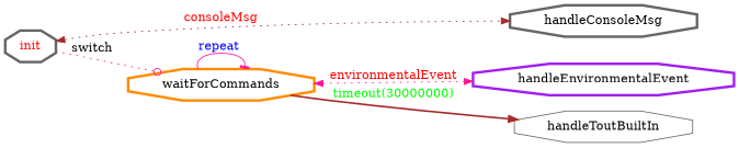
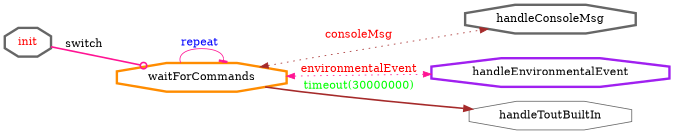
  digraph {
    rankdir=LR
    node [color=gray40 fontcolor=black penwidth=3 shape=octagon]
    edge [color=deeppink fontcolor=red style=bold]
    init [fontcolor=red]
    waitForCommands [color=darkorange]
    handleConsoleMsg
    handleEnvironmentalEvent [color=purple]
    handleToutBuiltIn [fontcolor="" penwidth=""]
-   init -> waitForCommands [arrowhead=odot fontcolor=black label=switch style=dotted]
+   init -> waitForCommands [arrowhead=odot fontcolor=black label=switch]
    waitForCommands -> waitForCommands [arrowhead=tee fontcolor=blue label="repeat " style=solid]
-   init -> handleConsoleMsg [color=brown dir=both label=consoleMsg style=dotted]
+   waitForCommands -> handleConsoleMsg [color=brown dir=both label=consoleMsg style=dotted]
    waitForCommands -> handleEnvironmentalEvent [dir=both label=environmentalEvent style=dotted]
    waitForCommands -> handleToutBuiltIn [arrowhead=normal color=brown fontcolor=green label="timeout(30000000)"]
  }
